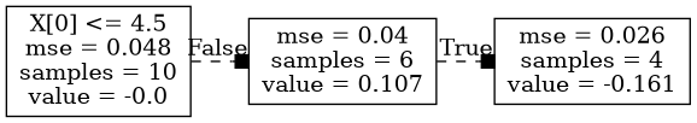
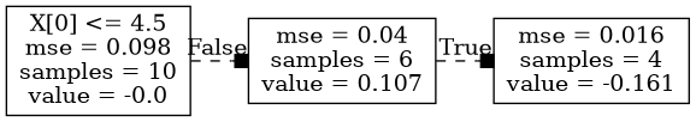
  digraph {
    rankdir=LR
    node [shape=box]
    edge [arrowhead=box labeldistance=2.5 style=dashed]
-   n1 [label="X[0] <= 4.5\nmse = 0.048\nsamples = 10\nvalue = -0.0"]
+   n1 [label="X[0] <= 4.5\nmse = 0.098\nsamples = 10\nvalue = -0.0"]
    n2 [label="mse = 0.04\nsamples = 6\nvalue = 0.107"]
-   n3 [label="mse = 0.026\nsamples = 4\nvalue = -0.161"]
+   n3 [label="mse = 0.016\nsamples = 4\nvalue = -0.161"]
    n1 -> n2 [headlabel=False labelangle=-45]
    n2 -> n3 [headlabel=True labelangle=45]
  }
